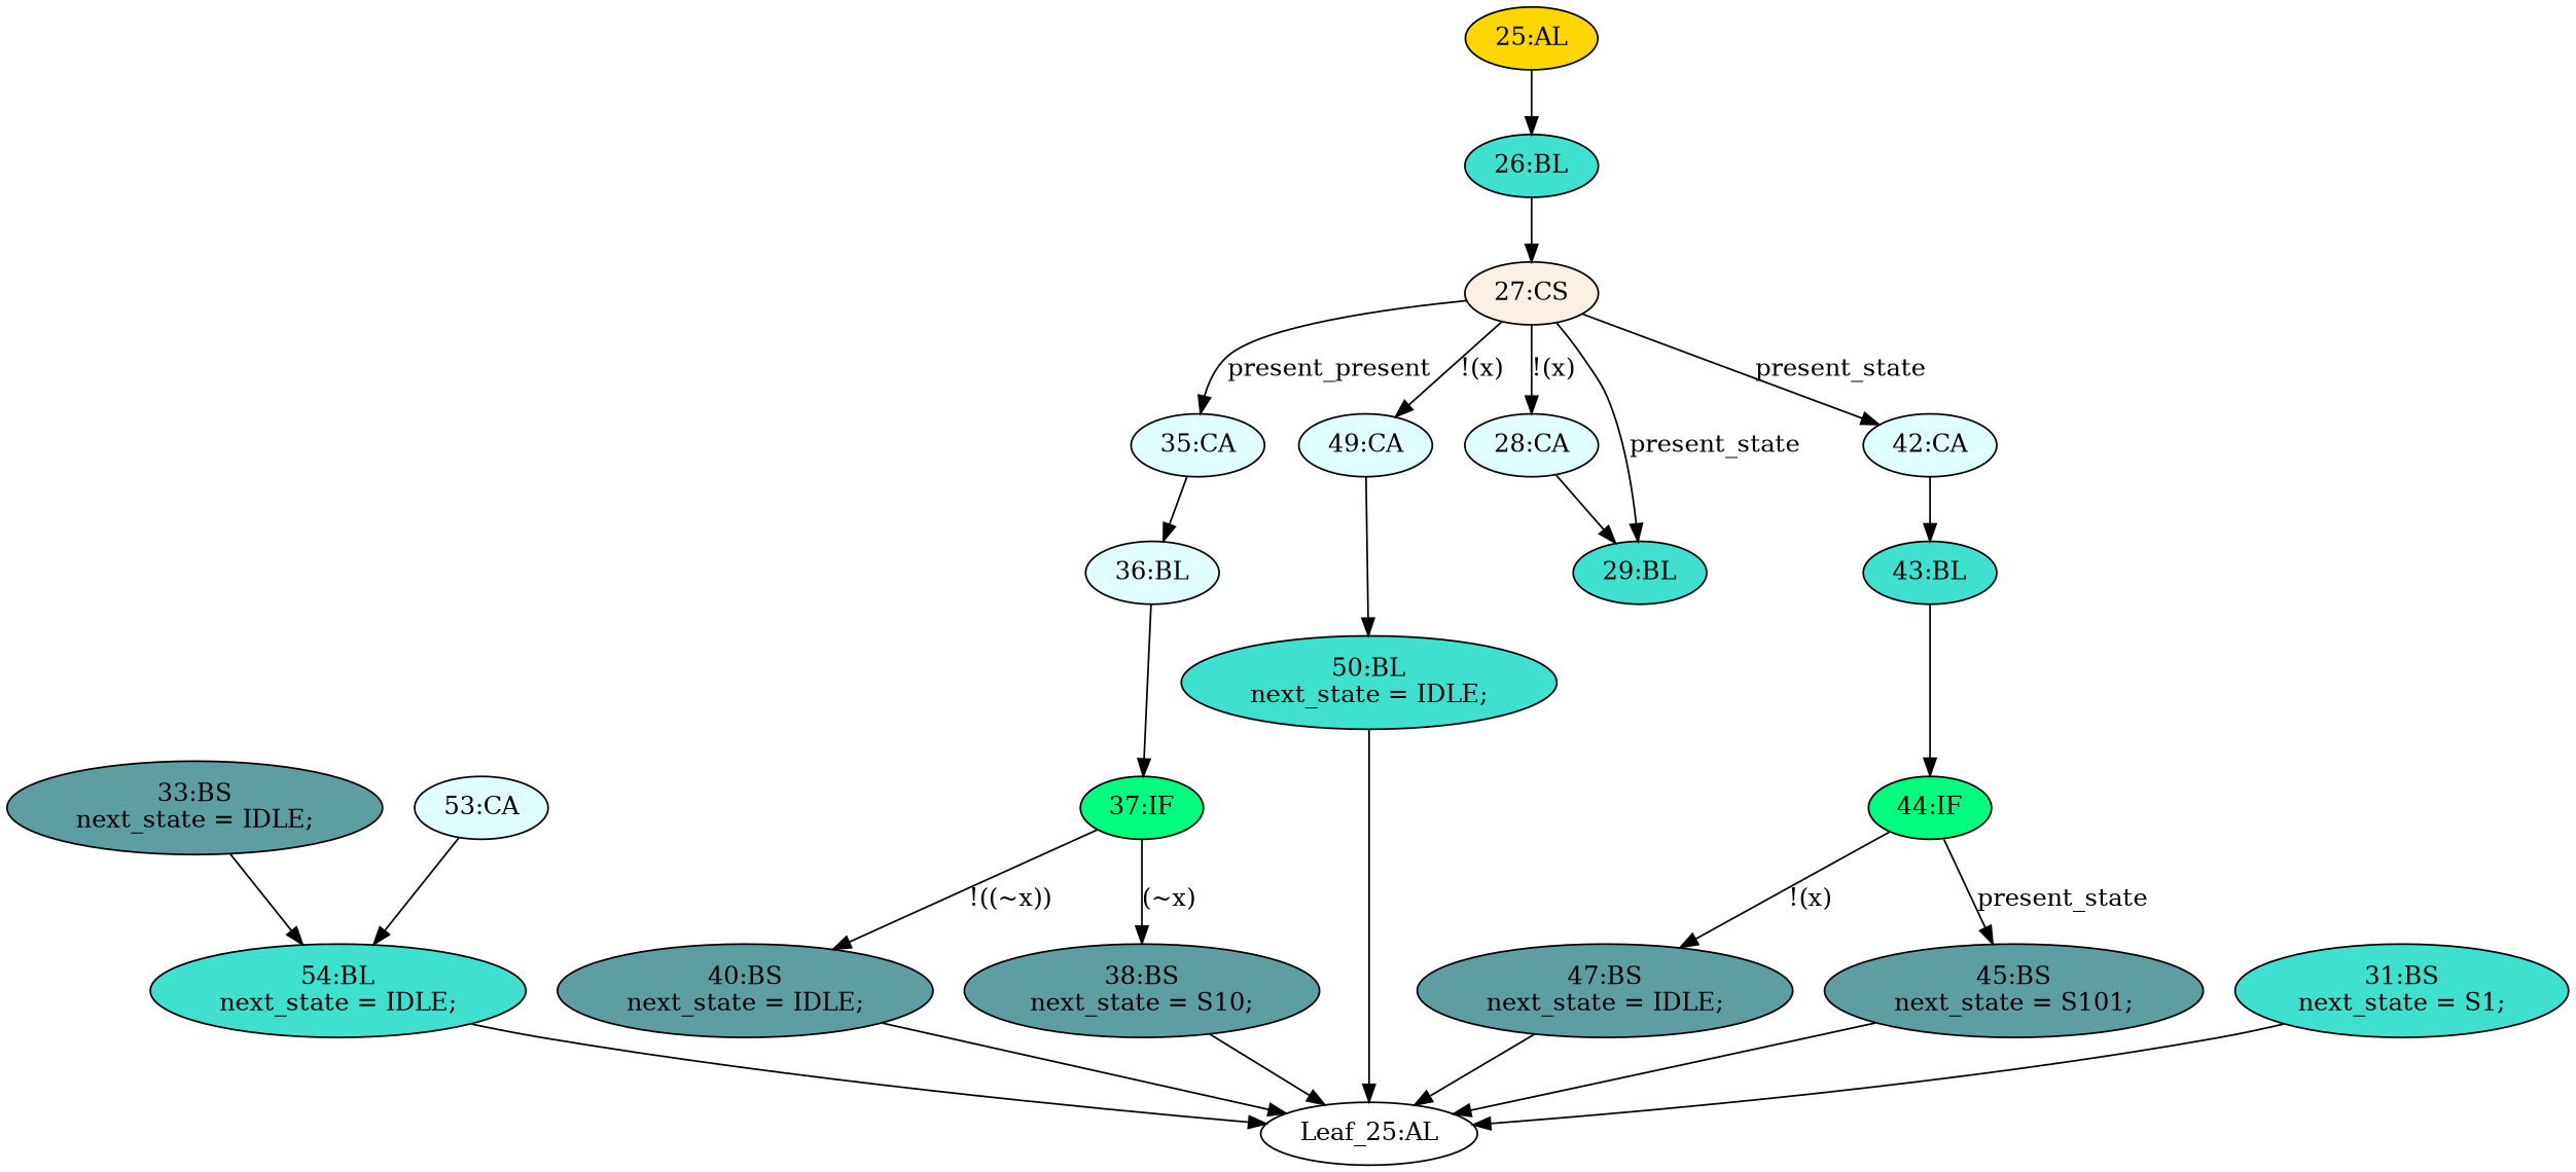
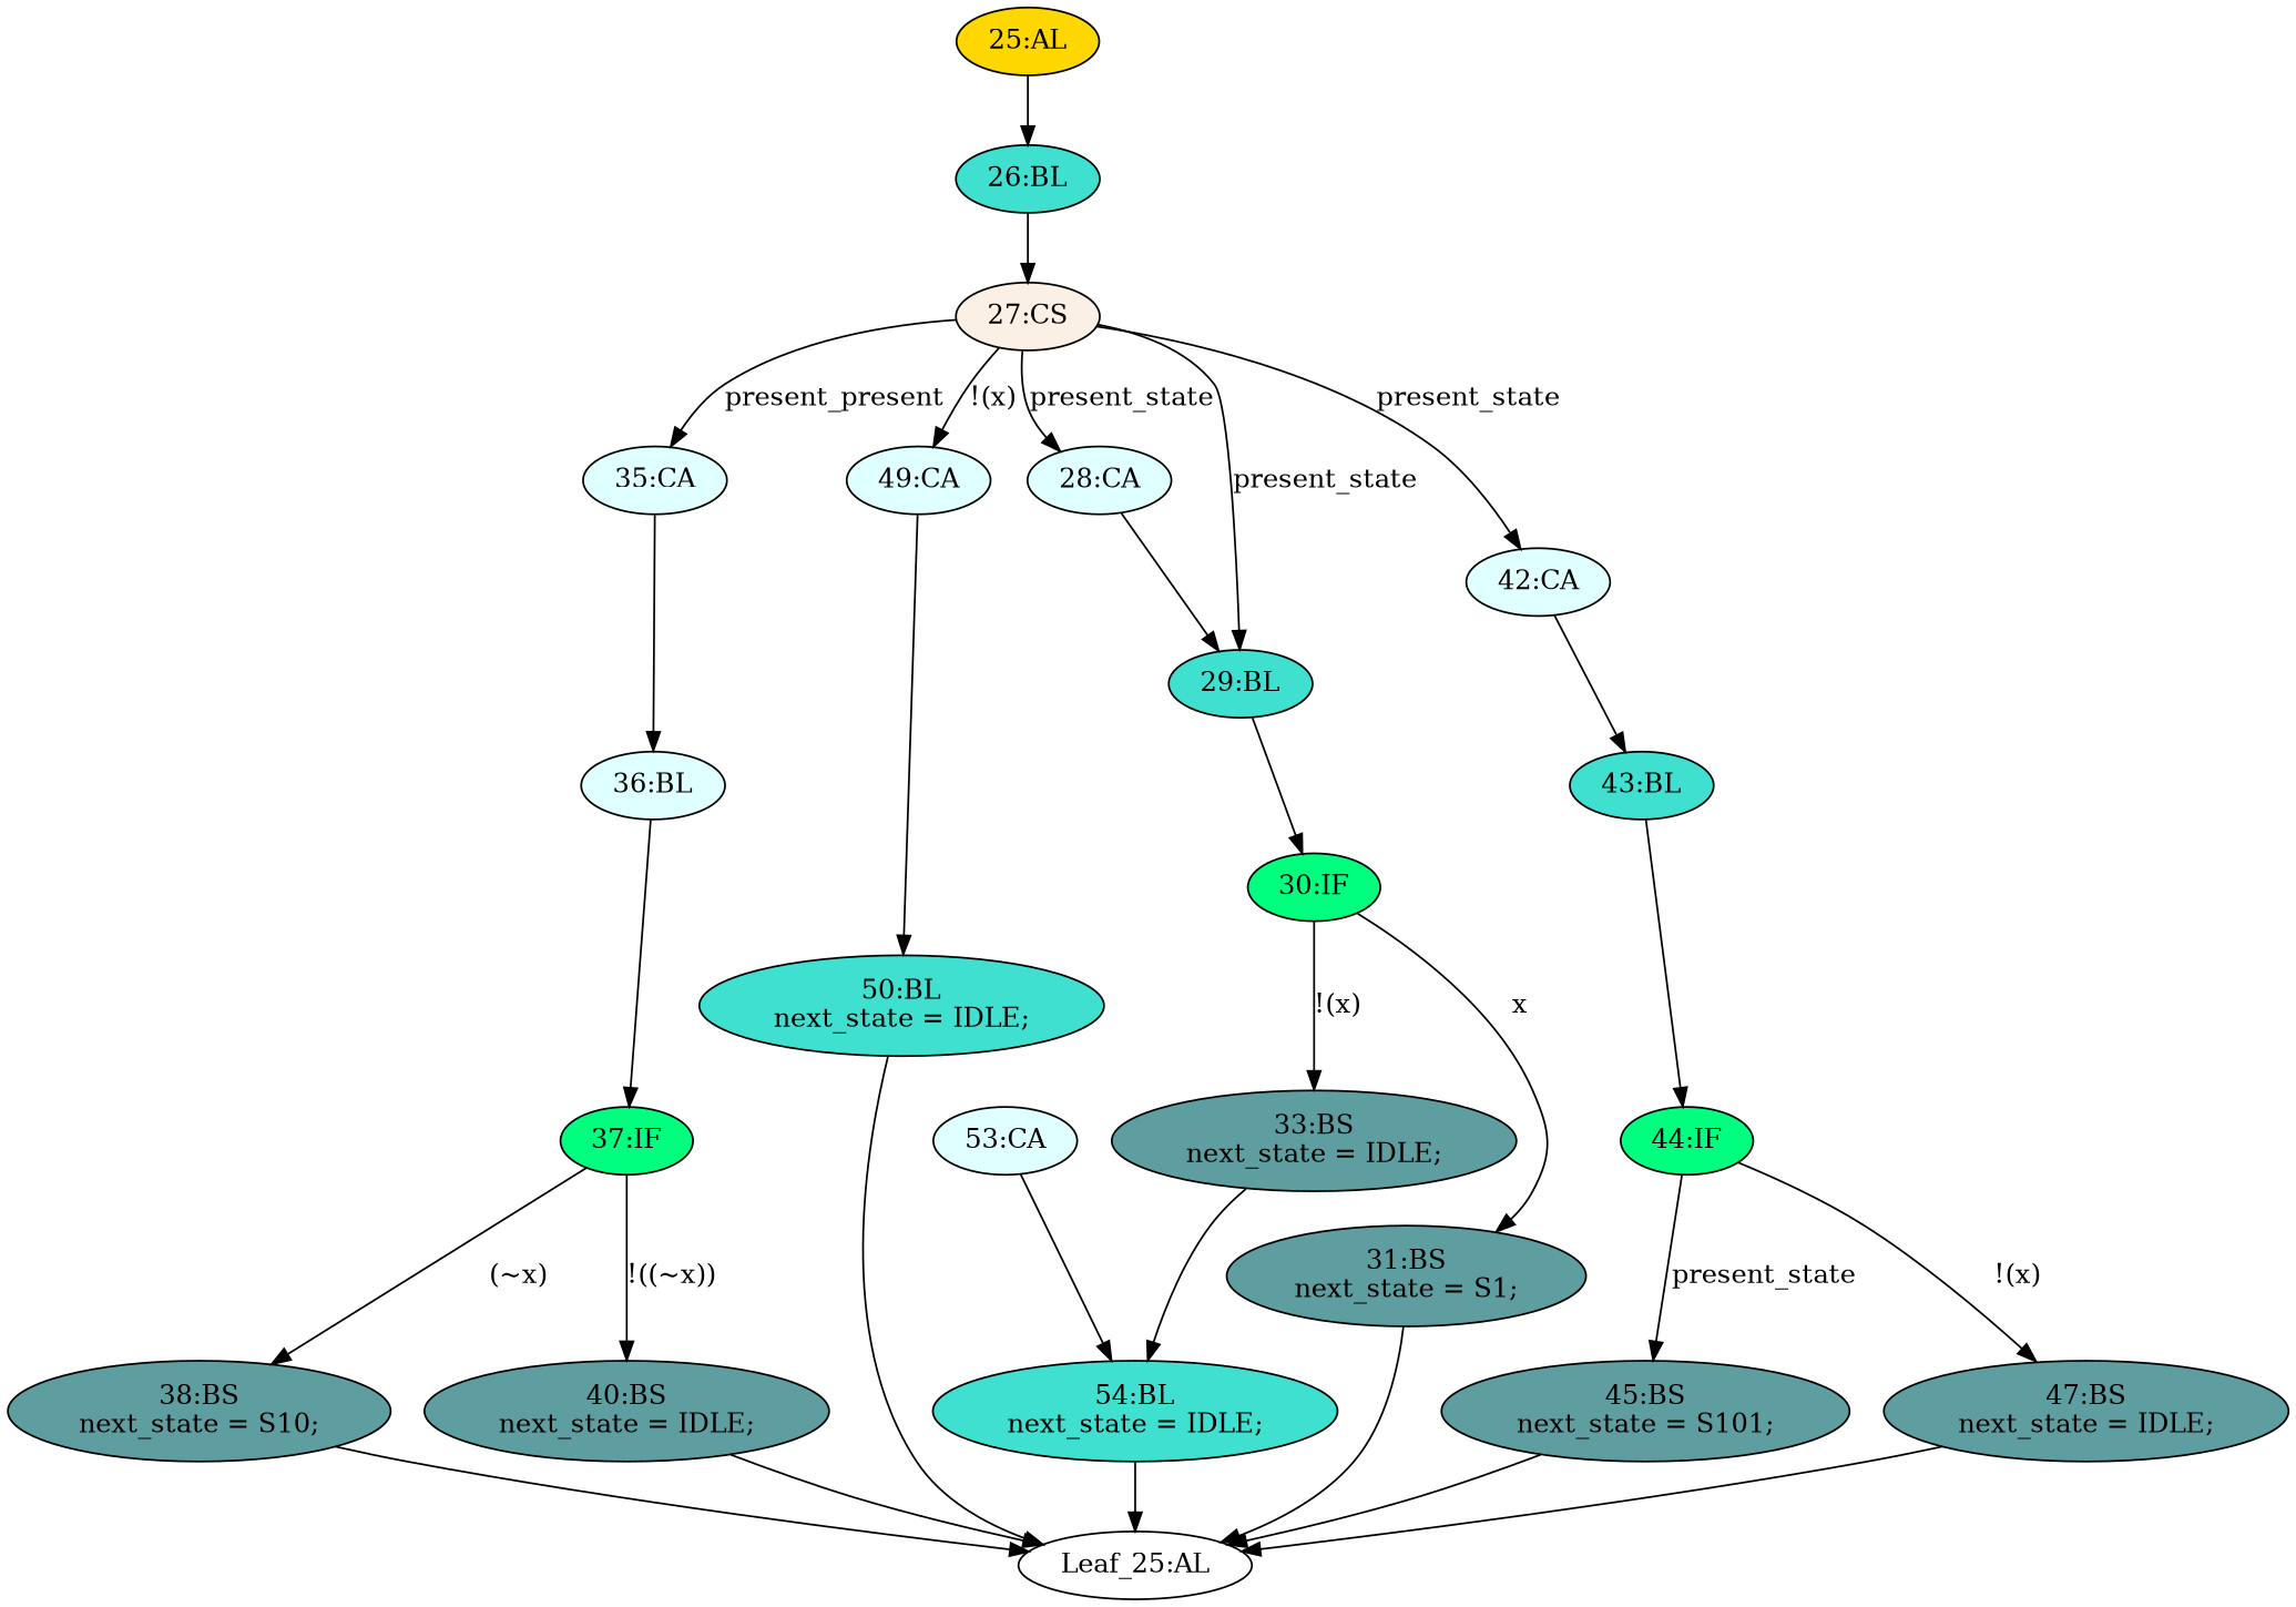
  strict digraph {
    node [fillcolor=cadetblue statements="[]" style=filled typ=BlockingSubstitution]
    edge [cond="[]" lineno=None]
    n1 [ast="<pyverilog.vparser.ast.BlockingSubstitution object at 0x7fe5e4471b10>" label="38:BS\nnext_state = S10;" statements="[<pyverilog.vparser.ast.BlockingSubstitution object at 0x7fe5e4471b10>]"]
    n2 [def_var="['next_state']" label="Leaf_25:AL" fillcolor="" statements="" style="" typ=""]
    n3 [ast="<pyverilog.vparser.ast.CaseStatement object at 0x7fe5e4471c90>" fillcolor=linen label="27:CS" typ=CaseStatement]
    n4 [ast="<pyverilog.vparser.ast.Case object at 0x7fe5e4471e10>" fillcolor=lightcyan label="35:CA" typ=Case]
    n5 [ast="<pyverilog.vparser.ast.Case object at 0x7fe5e4471d90>" fillcolor=lightcyan label="28:CA" typ=Case]
    n6 [ast="<pyverilog.vparser.ast.Case object at 0x7fe5e3d2f510>" fillcolor=lightcyan label="49:CA" typ=Case]
    n7 [ast="<pyverilog.vparser.ast.Case object at 0x7fe5e3d2f110>" fillcolor=lightcyan label="42:CA" typ=Case]
    n8 [ast="<pyverilog.vparser.ast.Block object at 0x7fe5e4471490>" fillcolor=turquoise label="29:BL" typ=Block]
    n9 [ast="<pyverilog.vparser.ast.Block object at 0x7fe5e4471e90>" fillcolor=lightcyan label="36:BL" typ=Block]
    n10 [ast="<pyverilog.vparser.ast.Case object at 0x7fe5e3d2f790>" fillcolor=lightcyan label="53:CA" typ=Case]
    n11 [ast="<pyverilog.vparser.ast.Block object at 0x7fe5e3d2f7d0>" fillcolor=turquoise label="54:BL\nnext_state = IDLE;" statements="[<pyverilog.vparser.ast.BlockingSubstitution object at 0x7fe5e3d2f810>]" typ=Block]
    n12 [ast="<pyverilog.vparser.ast.Block object at 0x7fe5e3d2f590>" fillcolor=turquoise label="50:BL\nnext_state = IDLE;" statements="[<pyverilog.vparser.ast.BlockingSubstitution object at 0x7fe5e3d2f5d0>]" typ=Block]
    n13 [ast="<pyverilog.vparser.ast.Block object at 0x7fe5e3d2f190>" fillcolor=turquoise label="43:BL" typ=Block]
    n14 [ast="<pyverilog.vparser.ast.IfStatement object at 0x7fe5e4471ed0>" fillcolor=springgreen label="37:IF" typ=IfStatement]
+   n15 [ast="<pyverilog.vparser.ast.IfStatement object at 0x7fe5e4471750>" fillcolor=springgreen label="30:IF" typ=IfStatement]
    n16 [ast="<pyverilog.vparser.ast.IfStatement object at 0x7fe5e3d2f1d0>" fillcolor=springgreen label="44:IF" typ=IfStatement]
    n17 [ast="<pyverilog.vparser.ast.BlockingSubstitution object at 0x7fe5e3d2f350>" label="45:BS\nnext_state = S101;" statements="[<pyverilog.vparser.ast.BlockingSubstitution object at 0x7fe5e3d2f350>]"]
-   n18 [ast="<pyverilog.vparser.ast.BlockingSubstitution object at 0x7fe5e4471990>" fillcolor=turquoise label="31:BS\nnext_state = S1;" statements="[<pyverilog.vparser.ast.BlockingSubstitution object at 0x7fe5e4471990>]"]
+   n18 [ast="<pyverilog.vparser.ast.BlockingSubstitution object at 0x7fe5e4471990>" label="31:BS\nnext_state = S1;" statements="[<pyverilog.vparser.ast.BlockingSubstitution object at 0x7fe5e4471990>]"]
    n19 [ast="<pyverilog.vparser.ast.BlockingSubstitution object at 0x7fe5e4471f10>" label="40:BS\nnext_state = IDLE;" statements="[<pyverilog.vparser.ast.BlockingSubstitution object at 0x7fe5e4471f10>]"]
    n20 [ast="<pyverilog.vparser.ast.BlockingSubstitution object at 0x7fe5e44717d0>" label="33:BS\nnext_state = IDLE;" statements="[<pyverilog.vparser.ast.BlockingSubstitution object at 0x7fe5e44717d0>]"]
    n21 [ast="<pyverilog.vparser.ast.Block object at 0x7fe5e3d2f9d0>" fillcolor=turquoise label="26:BL" typ=Block]
    n22 [ast="<pyverilog.vparser.ast.BlockingSubstitution object at 0x7fe5e3d2f210>" label="47:BS\nnext_state = IDLE;" statements="[<pyverilog.vparser.ast.BlockingSubstitution object at 0x7fe5e3d2f210>]"]
    n23 [ast="<pyverilog.vparser.ast.Always object at 0x7fe5e3d2fa50>" clk_sens=False fillcolor=gold label="25:AL" sens="['present_state', 'x']" typ=Always use_var="['x', 'present_state']"]
    n1 -> n2
    n3 -> n4 [cond="['present_state']" label=present_present lineno=27]
-   n3 -> n5 [cond="['present_state']" label="!(x)" lineno=27]
+   n3 -> n5 [cond="['present_state']" label=present_state lineno=27]
    n3 -> n6 [cond="['present_state']" label="!(x)" lineno=27]
    n3 -> n7 [cond="['present_state']" label=present_state lineno=27]
    n3 -> n8 [cond="['present_state']" label=present_state lineno=27]
    n4 -> n9
    n5 -> n8
    n6 -> n12
    n7 -> n13
+   n8 -> n15
    n9 -> n14
    n10 -> n11
    n11 -> n2
    n12 -> n2
    n13 -> n16
    n14 -> n1 [cond="['x']" label="(~x)" lineno=37]
    n14 -> n19 [cond="['x']" label="!((~x))" lineno=37]
+   n15 -> n18 [cond="['x']" label=x lineno=30]
+   n15 -> n20 [cond="['x']" label="!(x)" lineno=30]
    n16 -> n17 [cond="['x']" label=present_state lineno=44]
    n16 -> n22 [cond="['x']" label="!(x)" lineno=44]
    n17 -> n2
    n18 -> n2
    n19 -> n2
    n20 -> n11
    n21 -> n3
    n22 -> n2
    n23 -> n21
  }
